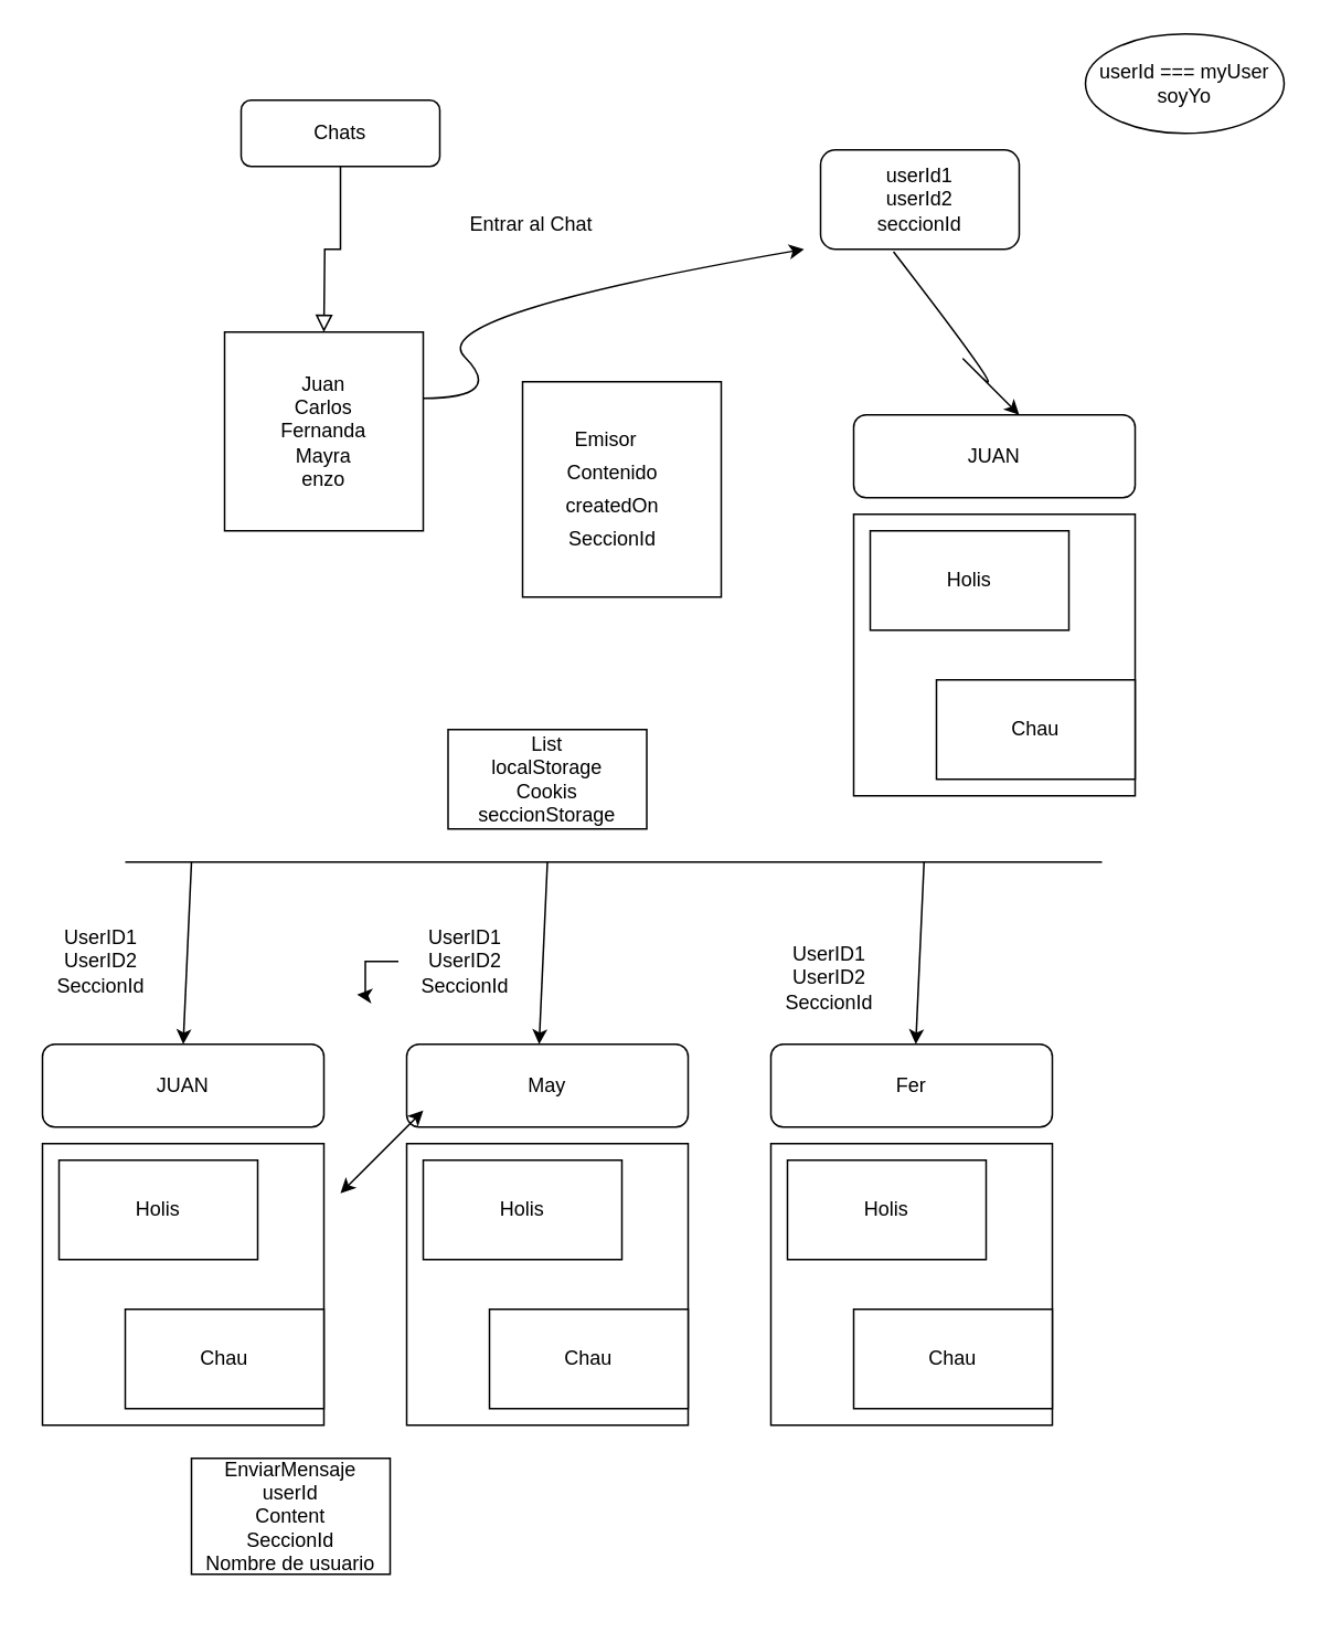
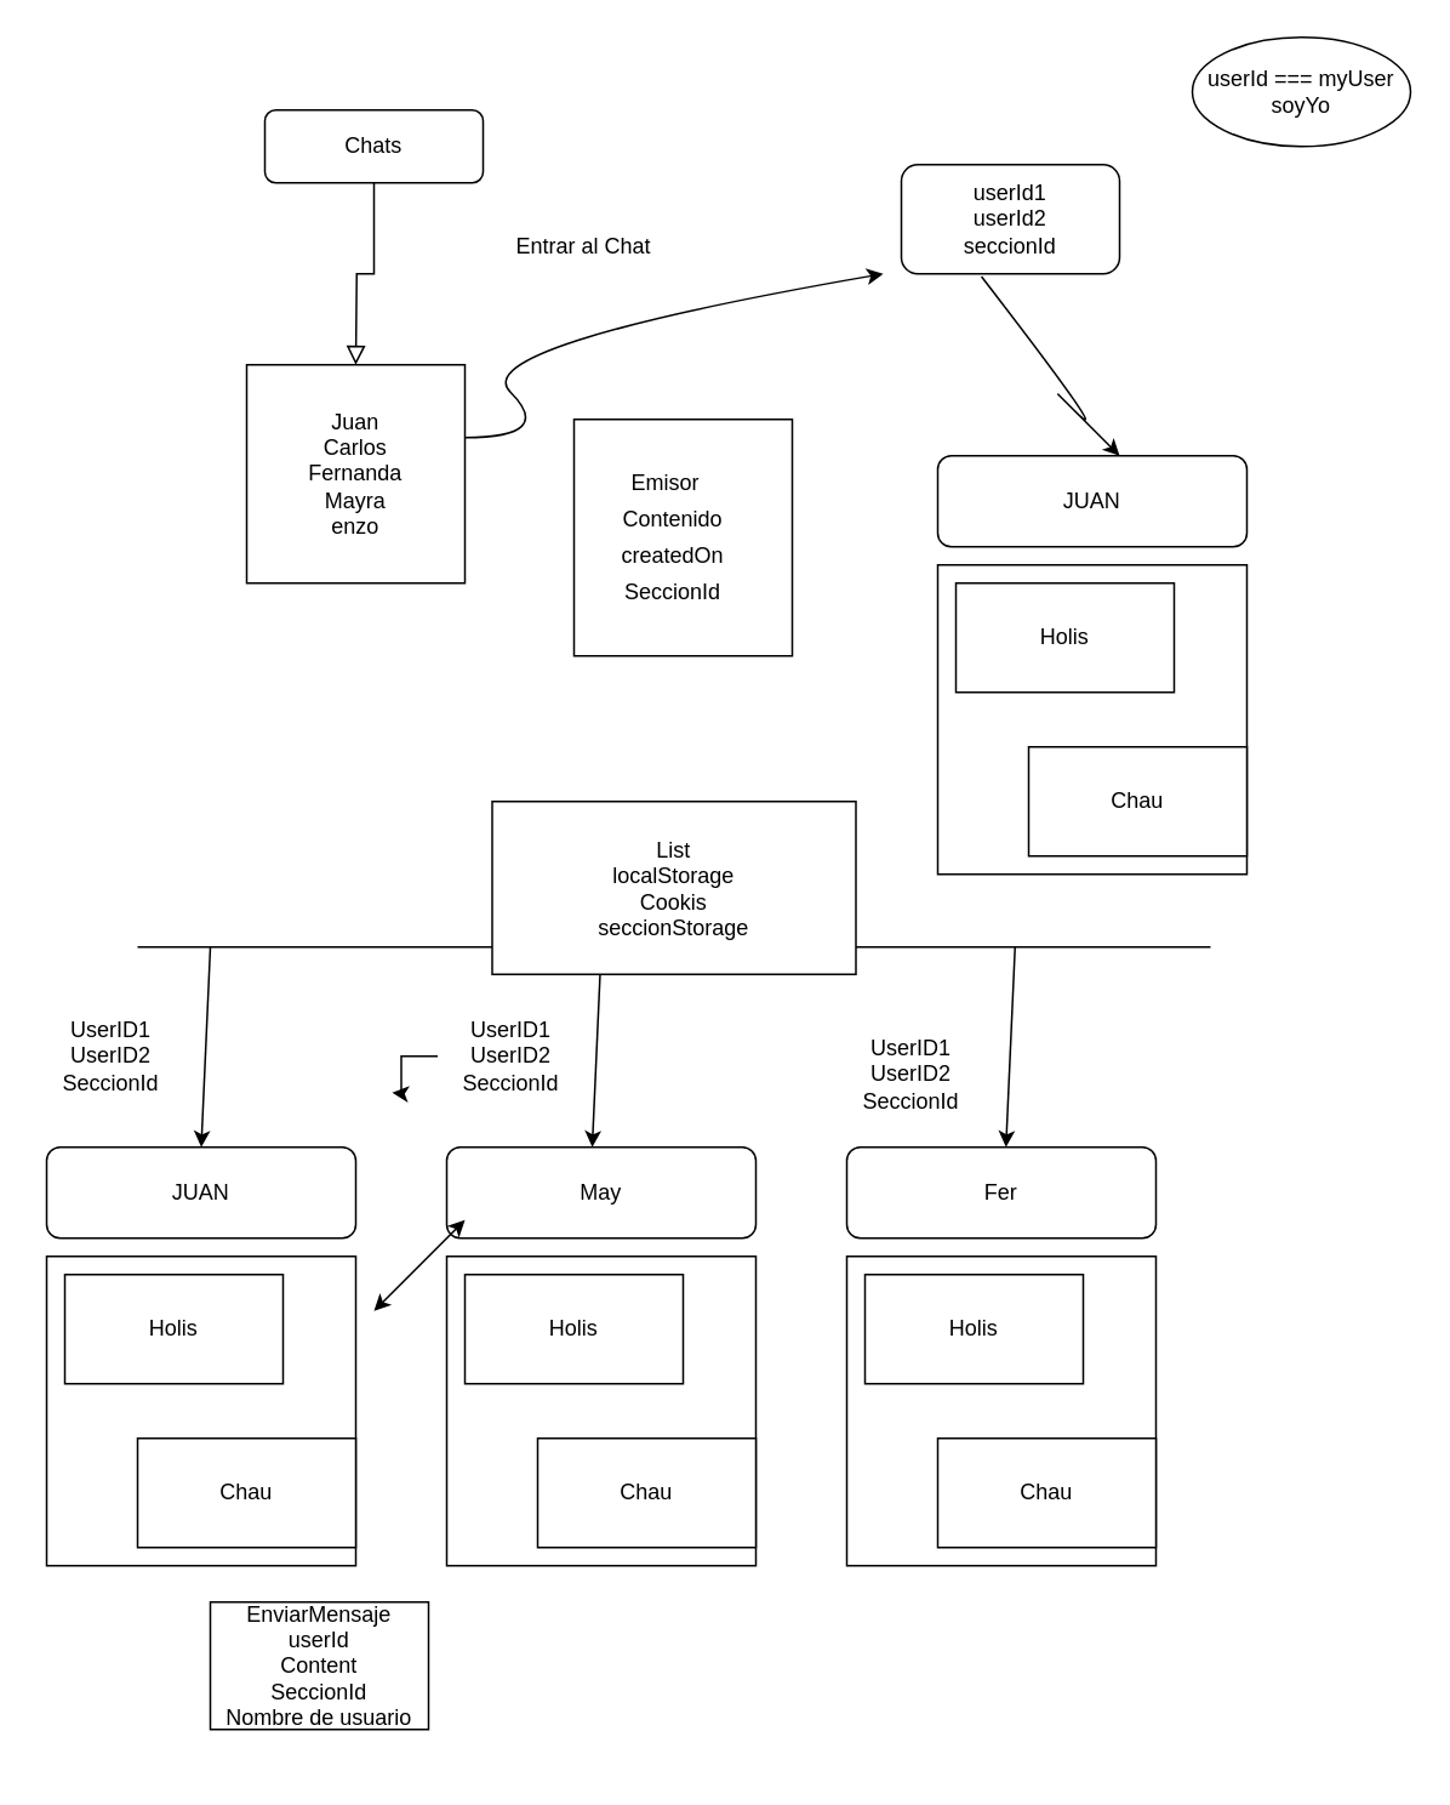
  <mxCell id="0" />
  <mxCell id="1" parent="0" />
  <mxCell id="2" value="" style="rounded=0;html=1;jettySize=auto;orthogonalLoop=1;fontSize=11;endArrow=block;endFill=0;endSize=8;strokeWidth=1;shadow=0;labelBackgroundColor=none;edgeStyle=orthogonalEdgeStyle;" parent="1" source="3" edge="1"><mxGeometry relative="1" as="geometry"><mxPoint x="195" y="200" as="targetPoint" /></mxGeometry></mxCell>
  <mxCell id="3" value="Chats" style="rounded=1;whiteSpace=wrap;html=1;fontSize=12;glass=0;strokeWidth=1;shadow=0;" parent="1" vertex="1"><mxGeometry x="145" y="60" width="120" height="40" as="geometry" /></mxCell>
  <mxCell id="4" value="userId1&lt;br&gt;userId2&lt;br&gt;seccionId&lt;br&gt;" style="rounded=1;whiteSpace=wrap;html=1;" vertex="1" parent="1"><mxGeometry x="495" y="90" width="120" height="60" as="geometry" /></mxCell>
  <mxCell id="5" value="" style="curved=1;endArrow=classic;html=1;rounded=0;" edge="1" parent="1"><mxGeometry width="50" height="50" relative="1" as="geometry"><mxPoint x="255" y="240" as="sourcePoint" /><mxPoint x="485" y="150" as="targetPoint" /><Array as="points"><mxPoint x="305" y="240" /><mxPoint x="255" y="190" /></Array></mxGeometry></mxCell>
  <mxCell id="6" value="Juan&lt;br&gt;Carlos&lt;br&gt;Fernanda&lt;br&gt;Mayra&lt;br&gt;enzo" style="whiteSpace=wrap;html=1;aspect=fixed;" vertex="1" parent="1"><mxGeometry x="135" y="200" width="120" height="120" as="geometry" /></mxCell>
  <mxCell id="7" value="" style="whiteSpace=wrap;html=1;aspect=fixed;" vertex="1" parent="1"><mxGeometry x="515" y="310" width="170" height="170" as="geometry" /></mxCell>
  <mxCell id="8" value="JUAN" style="rounded=1;whiteSpace=wrap;html=1;" vertex="1" parent="1"><mxGeometry x="515" y="250" width="170" height="50" as="geometry" /></mxCell>
  <mxCell id="9" value="Holis" style="rounded=0;whiteSpace=wrap;html=1;" vertex="1" parent="1"><mxGeometry x="525" y="320" width="120" height="60" as="geometry" /></mxCell>
  <mxCell id="10" value="Chau" style="rounded=0;whiteSpace=wrap;html=1;" vertex="1" parent="1"><mxGeometry x="565" y="410" width="120" height="60" as="geometry" /></mxCell>
  <mxCell id="11" value="" style="curved=1;endArrow=classic;html=1;rounded=0;exitX=0.367;exitY=1.025;exitDx=0;exitDy=0;exitPerimeter=0;" edge="1" parent="1" source="4"><mxGeometry width="50" height="50" relative="1" as="geometry"><mxPoint x="565" y="250" as="sourcePoint" /><mxPoint x="615" y="250" as="targetPoint" /><Array as="points"><mxPoint x="615" y="250" /><mxPoint x="565" y="200" /></Array></mxGeometry></mxCell>
  <mxCell id="12" value="" style="whiteSpace=wrap;html=1;aspect=fixed;" vertex="1" parent="1"><mxGeometry x="25" y="690" width="170" height="170" as="geometry" /></mxCell>
  <mxCell id="13" value="JUAN" style="rounded=1;whiteSpace=wrap;html=1;" vertex="1" parent="1"><mxGeometry x="25" y="630" width="170" height="50" as="geometry" /></mxCell>
  <mxCell id="14" value="Holis" style="rounded=0;whiteSpace=wrap;html=1;" vertex="1" parent="1"><mxGeometry x="35" y="700" width="120" height="60" as="geometry" /></mxCell>
  <mxCell id="15" value="Chau" style="rounded=0;whiteSpace=wrap;html=1;" vertex="1" parent="1"><mxGeometry x="75" y="790" width="120" height="60" as="geometry" /></mxCell>
  <mxCell id="16" value="" style="whiteSpace=wrap;html=1;aspect=fixed;" vertex="1" parent="1"><mxGeometry x="245" y="690" width="170" height="170" as="geometry" /></mxCell>
  <mxCell id="17" value="May" style="rounded=1;whiteSpace=wrap;html=1;" vertex="1" parent="1"><mxGeometry x="245" y="630" width="170" height="50" as="geometry" /></mxCell>
  <mxCell id="18" value="Holis" style="rounded=0;whiteSpace=wrap;html=1;" vertex="1" parent="1"><mxGeometry x="255" y="700" width="120" height="60" as="geometry" /></mxCell>
  <mxCell id="19" value="Chau" style="rounded=0;whiteSpace=wrap;html=1;" vertex="1" parent="1"><mxGeometry x="295" y="790" width="120" height="60" as="geometry" /></mxCell>
  <mxCell id="20" value="" style="whiteSpace=wrap;html=1;aspect=fixed;" vertex="1" parent="1"><mxGeometry x="465" y="690" width="170" height="170" as="geometry" /></mxCell>
  <mxCell id="21" value="Fer" style="rounded=1;whiteSpace=wrap;html=1;" vertex="1" parent="1"><mxGeometry x="465" y="630" width="170" height="50" as="geometry" /></mxCell>
  <mxCell id="22" value="Holis" style="rounded=0;whiteSpace=wrap;html=1;" vertex="1" parent="1"><mxGeometry x="475" y="700" width="120" height="60" as="geometry" /></mxCell>
  <mxCell id="23" value="Chau" style="rounded=0;whiteSpace=wrap;html=1;" vertex="1" parent="1"><mxGeometry x="515" y="790" width="120" height="60" as="geometry" /></mxCell>
  <mxCell id="24" value="" style="endArrow=none;html=1;rounded=0;" edge="1" parent="1"><mxGeometry width="50" height="50" relative="1" as="geometry"><mxPoint x="75" y="520" as="sourcePoint" /><mxPoint x="665" y="520" as="targetPoint" /></mxGeometry></mxCell>
  <mxCell id="25" value="" style="endArrow=classic;startArrow=classic;html=1;rounded=0;" edge="1" parent="1"><mxGeometry width="50" height="50" relative="1" as="geometry"><mxPoint x="205" y="720" as="sourcePoint" /><mxPoint x="255" y="670" as="targetPoint" /></mxGeometry></mxCell>
  <mxCell id="26" value="" style="endArrow=classic;html=1;rounded=0;entryX=0.5;entryY=0;entryDx=0;entryDy=0;" edge="1" parent="1" target="13"><mxGeometry width="50" height="50" relative="1" as="geometry"><mxPoint x="115" y="520" as="sourcePoint" /><mxPoint x="155" y="545" as="targetPoint" /></mxGeometry></mxCell>
  <mxCell id="27" value="" style="endArrow=classic;html=1;rounded=0;entryX=0.5;entryY=0;entryDx=0;entryDy=0;" edge="1" parent="1"><mxGeometry width="50" height="50" relative="1" as="geometry"><mxPoint x="330" y="520" as="sourcePoint" /><mxPoint x="325" y="630" as="targetPoint" /></mxGeometry></mxCell>
  <mxCell id="28" value="" style="endArrow=classic;html=1;rounded=0;entryX=0.5;entryY=0;entryDx=0;entryDy=0;" edge="1" parent="1"><mxGeometry width="50" height="50" relative="1" as="geometry"><mxPoint x="557.5" y="520" as="sourcePoint" /><mxPoint x="552.5" y="630" as="targetPoint" /></mxGeometry></mxCell>
- <mxCell id="29" value="List&lt;br&gt;localStorage&lt;br&gt;Cookis&lt;br&gt;seccionStorage" style="whiteSpace=wrap;html=1;" vertex="1" parent="1"><mxGeometry x="270" y="440" width="120" height="60" as="geometry" /></mxCell>
+ <mxCell id="29" value="List&lt;br&gt;localStorage&lt;br&gt;Cookis&lt;br&gt;seccionStorage" style="whiteSpace=wrap;html=1;" vertex="1" parent="1"><mxGeometry x="270" y="440" width="200" height="95" as="geometry" /></mxCell>
  <mxCell id="30" value="userId === myUser&lt;br&gt;soyYo" style="ellipse;whiteSpace=wrap;html=1;" vertex="1" parent="1"><mxGeometry x="655" y="20" width="120" height="60" as="geometry" /></mxCell>
  <mxCell id="31" value="Entrar al Chat" style="text;html=1;align=center;verticalAlign=middle;resizable=0;points=[];autosize=1;strokeColor=none;fillColor=none;" vertex="1" parent="1"><mxGeometry x="270" y="120" width="100" height="30" as="geometry" /></mxCell>
  <mxCell id="32" value="UserID1&lt;br&gt;UserID2&lt;br&gt;SeccionId" style="text;html=1;align=center;verticalAlign=middle;resizable=0;points=[];autosize=1;strokeColor=none;fillColor=none;" vertex="1" parent="1"><mxGeometry x="20" y="550" width="80" height="60" as="geometry" /></mxCell>
  <mxCell id="33" style="edgeStyle=orthogonalEdgeStyle;rounded=0;orthogonalLoop=1;jettySize=auto;html=1;" edge="1" parent="1" source="34"><mxGeometry relative="1" as="geometry"><mxPoint x="215" y="600" as="targetPoint" /></mxGeometry></mxCell>
  <mxCell id="34" value="UserID1&lt;br&gt;UserID2&lt;br&gt;SeccionId" style="text;html=1;align=center;verticalAlign=middle;resizable=0;points=[];autosize=1;strokeColor=none;fillColor=none;" vertex="1" parent="1"><mxGeometry x="240" y="550" width="80" height="60" as="geometry" /></mxCell>
  <mxCell id="35" value="UserID1&lt;br&gt;UserID2&lt;br&gt;SeccionId" style="text;html=1;align=center;verticalAlign=middle;resizable=0;points=[];autosize=1;strokeColor=none;fillColor=none;" vertex="1" parent="1"><mxGeometry x="460" y="560" width="80" height="60" as="geometry" /></mxCell>
  <mxCell id="36" value="" style="whiteSpace=wrap;html=1;" vertex="1" parent="1"><mxGeometry x="315" y="230" width="120" height="130" as="geometry" /></mxCell>
  <mxCell id="37" value="Emisor" style="text;html=1;align=center;verticalAlign=middle;resizable=0;points=[];autosize=1;strokeColor=none;fillColor=none;" vertex="1" parent="1"><mxGeometry x="335" y="250" width="60" height="30" as="geometry" /></mxCell>
  <mxCell id="38" value="Contenido" style="text;html=1;align=center;verticalAlign=middle;resizable=0;points=[];autosize=1;strokeColor=none;fillColor=none;" vertex="1" parent="1"><mxGeometry x="329" y="270" width="80" height="30" as="geometry" /></mxCell>
  <mxCell id="39" value="createdOn" style="text;html=1;align=center;verticalAlign=middle;resizable=0;points=[];autosize=1;strokeColor=none;fillColor=none;" vertex="1" parent="1"><mxGeometry x="329" y="290" width="80" height="30" as="geometry" /></mxCell>
  <mxCell id="40" value="SeccionId" style="text;html=1;align=center;verticalAlign=middle;resizable=0;points=[];autosize=1;strokeColor=none;fillColor=none;" vertex="1" parent="1"><mxGeometry x="329" y="310" width="80" height="30" as="geometry" /></mxCell>
  <mxCell id="41" style="edgeStyle=orthogonalEdgeStyle;rounded=0;orthogonalLoop=1;jettySize=auto;html=1;" edge="1" parent="1"><mxGeometry relative="1" as="geometry"><mxPoint x="174.471" y="970" as="targetPoint" /><mxPoint x="174" y="970" as="sourcePoint" /></mxGeometry></mxCell>
  <mxCell id="42" value="EnviarMensaje&lt;br&gt;userId&lt;br&gt;Content&lt;br&gt;SeccionId&lt;br&gt;Nombre de usuario" style="whiteSpace=wrap;html=1;" vertex="1" parent="1"><mxGeometry x="115" y="880" width="120" height="70" as="geometry" /></mxCell>
